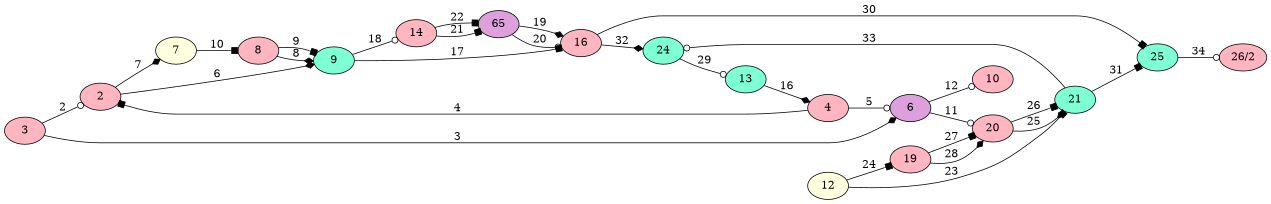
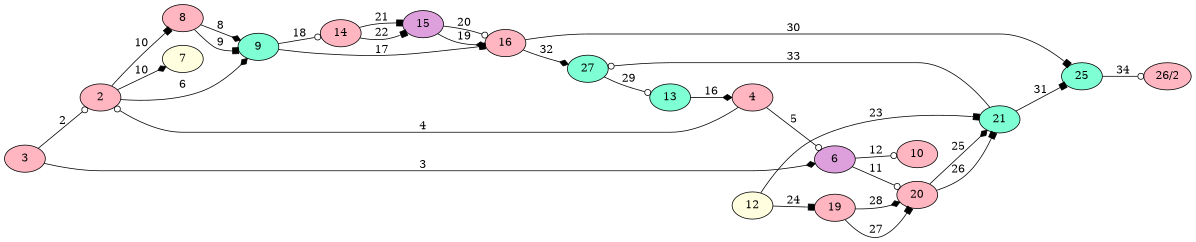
  digraph {
    rankdir=LR
    node [fillcolor=lightpink style=filled]
    edge [arrowhead=box]
    n1 [label=2]
    3
    6 [fillcolor=plum]
    7 [fillcolor=lightyellow]
    9 [fillcolor=aquamarine]
    10
    20
    4
    8
    14
    16
    12 [fillcolor=lightyellow]
    19
    21 [fillcolor=aquamarine]
-   15 [fillcolor=plum label=65]
-   24 [fillcolor=aquamarine]
+   15 [fillcolor=plum]
+   24 [fillcolor=aquamarine label=27]
    25 [fillcolor=aquamarine]
    13 [fillcolor=aquamarine]
    n19 [label="26/2"]
-   n1 -> 7 [arrowhead=diamond label=7]
+   n1 -> 7 [arrowhead=diamond label=10]
    n1 -> 9 [arrowhead=diamond label=6]
    3 -> n1 [arrowhead=odot label=2]
    3 -> 6 [arrowhead=diamond label=3]
    6 -> 10 [arrowhead=odot label=12]
    6 -> 20 [arrowhead=odot label=11]
-   7 -> 8 [label=10]
+   n1 -> 8 [label=10]
    9 -> 14 [arrowhead=odot label=18]
    9 -> 16 [label=17]
    20 -> 21 [arrowhead=diamond label=25]
    20 -> 21 [label=26]
-   4 -> n1 [label=4]
+   4 -> n1 [arrowhead=odot label=4]
    4 -> 6 [arrowhead=odot label=5]
    8 -> 9 [arrowhead=diamond label=8]
    8 -> 9 [label=9]
    14 -> 15 [label=21]
    14 -> 15 [label=22]
    16 -> 24 [arrowhead=diamond label=32]
    16 -> 25 [label=30]
    12 -> 19 [label=24]
    12 -> 21 [label=23]
    19 -> 20 [label=27]
    19 -> 20 [arrowhead=diamond label=28]
    21 -> 24 [arrowhead=odot label=33]
    21 -> 25 [label=31]
    15 -> 16 [arrowhead=diamond label=19]
    15 -> 16 [arrowhead=odot label=20]
    24 -> 13 [arrowhead=odot label=29]
    25 -> n19 [arrowhead=odot label=34]
    13 -> 4 [arrowhead=diamond label=16]
  }
